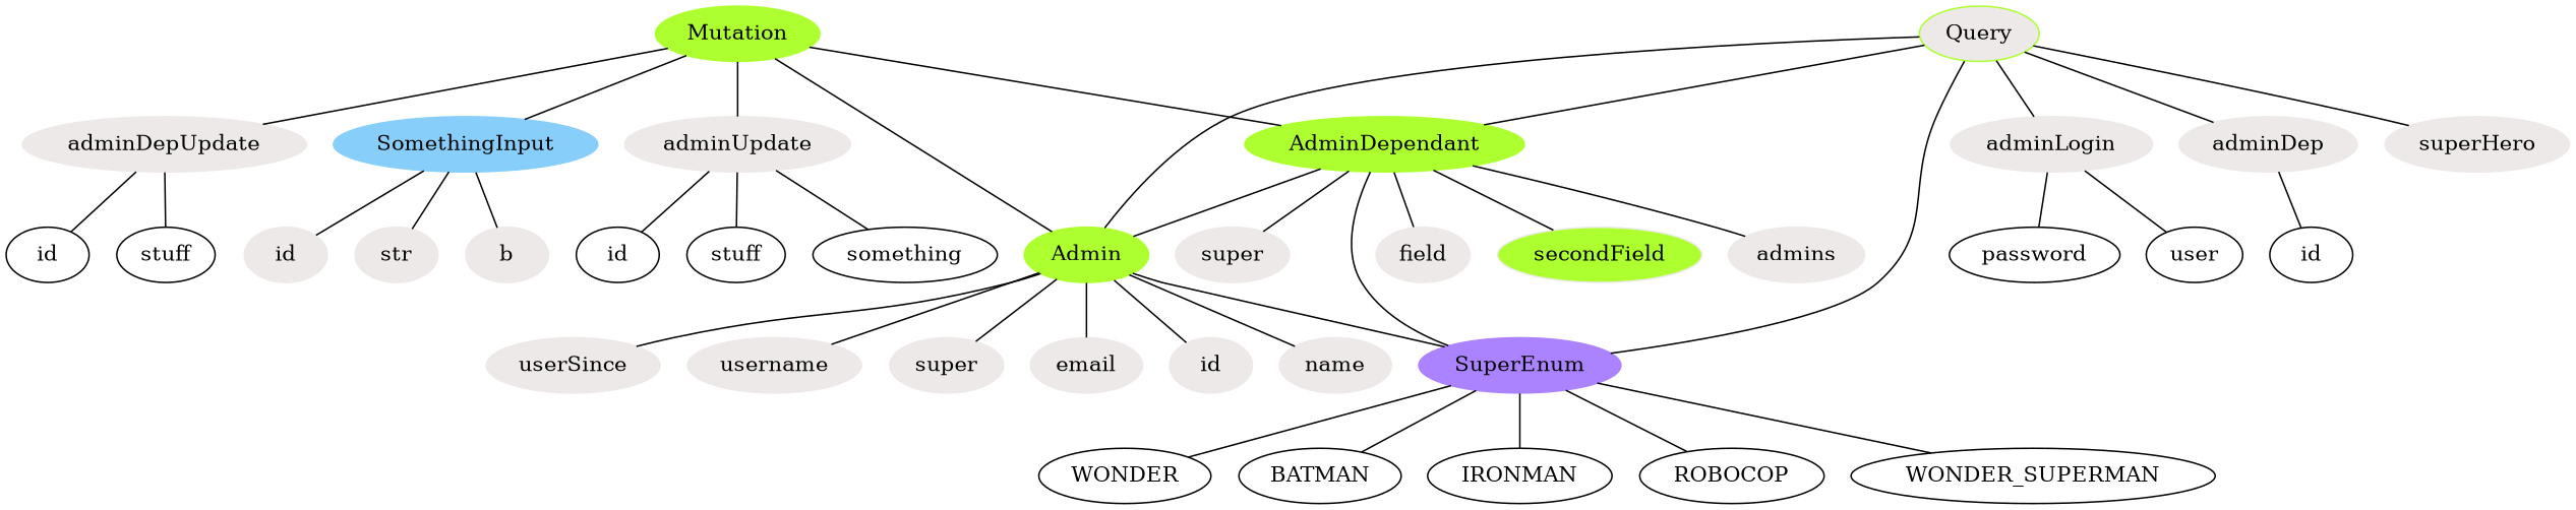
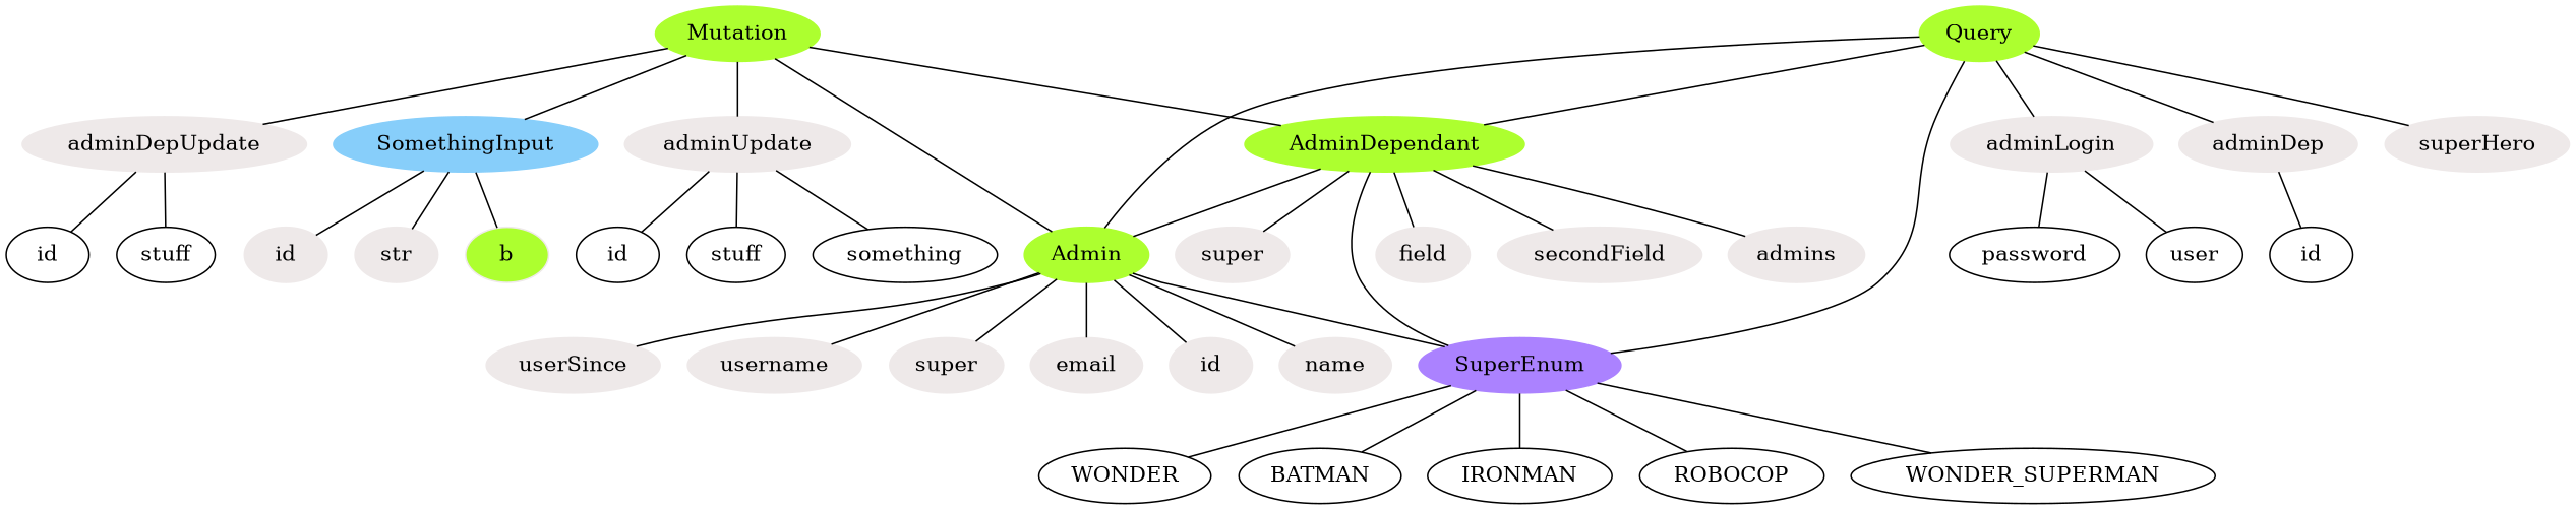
  graph {
    node [color=snow2 style=filled]
    n1 [color=greenyellow label=Mutation]
    n2 [label=adminUpdate]
    n3 [label=adminDepUpdate]
    n4 [color=greenyellow label=Admin]
    n5 [color=greenyellow label=AdminDependant]
    n6 [color=lightskyblue label=SomethingInput]
    n7 [label=id color="" style=""]
    n8 [label=stuff color="" style=""]
    n9 [label=something color="" style=""]
    n10 [label=id color="" style=""]
    n11 [label=stuff color="" style=""]
    n12 [label=email]
    n13 [label=id]
    n14 [label=name]
    n15 [label=userSince]
    n16 [label=username]
    n17 [label=super]
    n18 [color=mediumpurple1 label=SuperEnum]
    n19 [label=field]
-   n20 [label=secondField fillcolor=greenyellow]
+   n20 [label=secondField]
    n21 [label=admins]
    n22 [label=super]
    n23 [label=id]
    n24 [label=str]
-   n25 [label=b]
+   n25 [label=b fillcolor=greenyellow]
    n26 [label=WONDER color="" style=""]
    n27 [label=BATMAN color="" style=""]
    n28 [label=IRONMAN color="" style=""]
    n29 [label=ROBOCOP color="" style=""]
    n30 [label=WONDER_SUPERMAN color="" style=""]
-   n31 [color=greenyellow label=Query fillcolor=snow2]
+   n31 [color=greenyellow label=Query]
    n32 [label=adminLogin]
    n33 [label=adminDep]
    n34 [label=superHero]
    n35 [label=password color="" style=""]
    n36 [label=user color="" style=""]
    n37 [label=id color="" style=""]
    n1 -- n2
    n1 -- n3
    n1 -- n4
    n1 -- n5
    n1 -- n6
    n2 -- n7
    n2 -- n8
    n2 -- n9
    n3 -- n10
    n3 -- n11
    n4 -- n12
    n4 -- n13
    n4 -- n14
    n4 -- n15
    n4 -- n16
    n4 -- n17
    n4 -- n18
    n5 -- n4
    n5 -- n18
    n5 -- n19
    n5 -- n20
    n5 -- n21
    n5 -- n22
    n6 -- n23
    n6 -- n24
    n6 -- n25
    n18 -- n26
    n18 -- n27
    n18 -- n28
    n18 -- n29
    n18 -- n30
    n31 -- n4
    n31 -- n5
    n31 -- n18
    n31 -- n32
    n31 -- n33
    n31 -- n34
    n32 -- n35
    n32 -- n36
    n33 -- n37
  }
